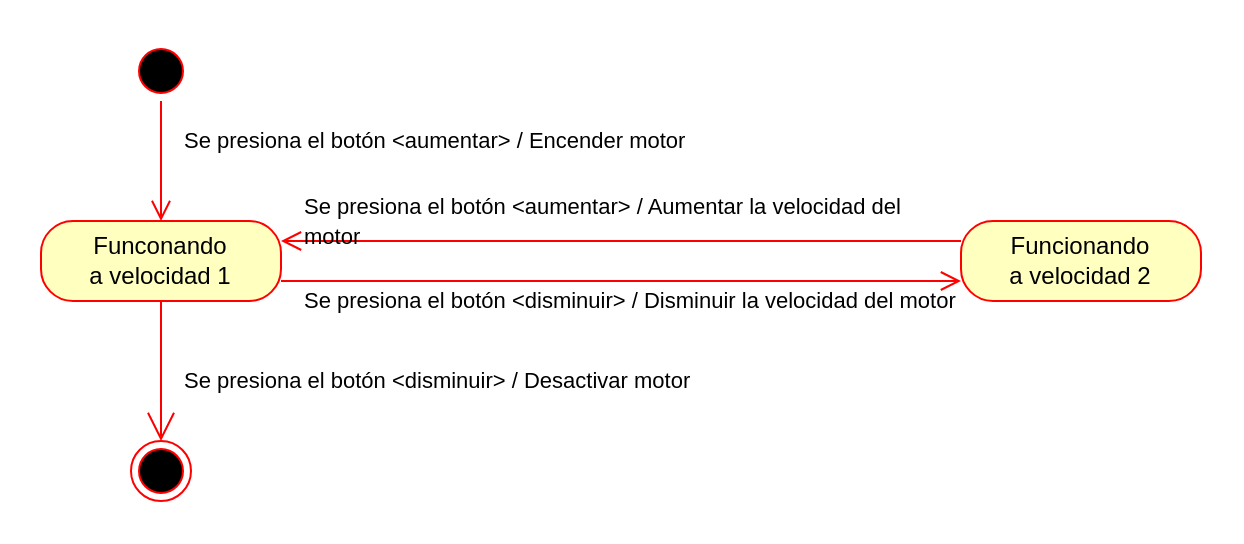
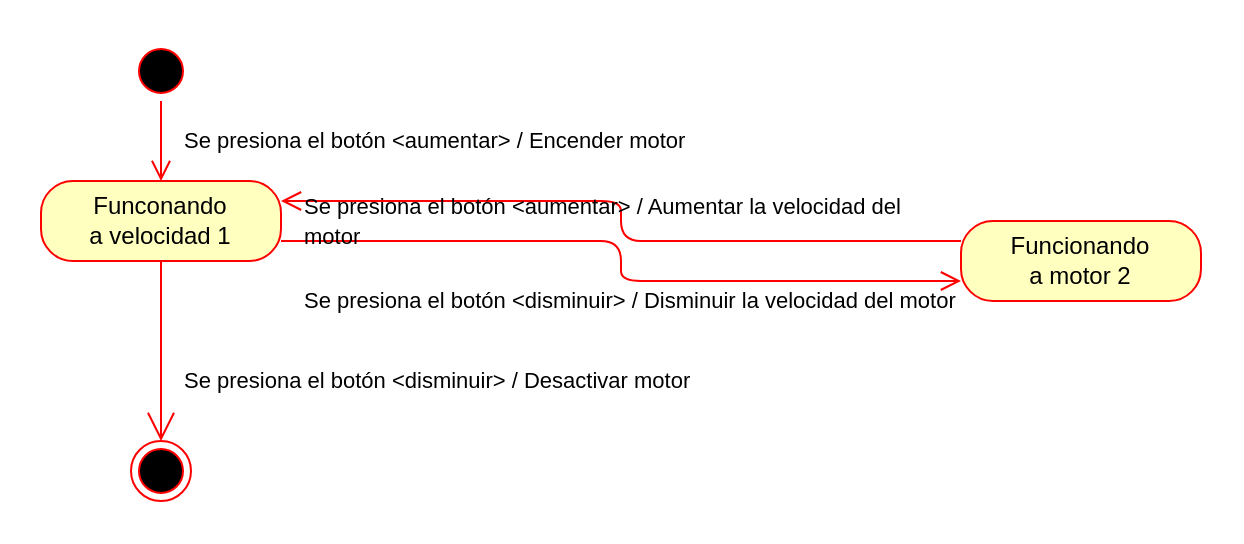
  <mxCell id="0" />
  <mxCell id="1" parent="0" />
  <mxCell id="2" value="" style="ellipse;html=1;shape=startState;fillColor=#000000;strokeColor=#ff0000;" vertex="1" parent="1"><mxGeometry x="65" y="20" width="30" height="30" as="geometry" /></mxCell>
  <mxCell id="3" value="" style="edgeStyle=orthogonalEdgeStyle;html=1;verticalAlign=bottom;endArrow=open;endSize=8;strokeColor=#ff0000;" edge="1" source="2" parent="1" target="4"><mxGeometry relative="1" as="geometry"><mxPoint x="235" y="110" as="targetPoint" /></mxGeometry></mxCell>
- <mxCell id="4" value="&lt;div&gt;Funconando&lt;/div&gt;&lt;div&gt;a velocidad 1&lt;br&gt;&lt;/div&gt;" style="rounded=1;whiteSpace=wrap;html=1;arcSize=40;fontColor=#000000;fillColor=#ffffc0;strokeColor=#ff0000;" vertex="1" parent="1"><mxGeometry x="20" y="110" width="120" height="40" as="geometry" /></mxCell>
+ <mxCell id="4" value="&lt;div&gt;Funconando&lt;/div&gt;&lt;div&gt;a velocidad 1&lt;br&gt;&lt;/div&gt;" style="rounded=1;whiteSpace=wrap;html=1;arcSize=40;fontColor=#000000;fillColor=#ffffc0;strokeColor=#ff0000;" vertex="1" parent="1"><mxGeometry x="20" y="90" width="120" height="40" as="geometry" /></mxCell>
  <mxCell id="5" value="" style="edgeStyle=orthogonalEdgeStyle;html=1;verticalAlign=bottom;endArrow=open;endSize=8;strokeColor=#ff0000;entryX=0;entryY=0.75;entryDx=0;entryDy=0;exitX=1;exitY=0.75;exitDx=0;exitDy=0;" edge="1" source="4" parent="1" target="7"><mxGeometry relative="1" as="geometry"><mxPoint x="235" y="210" as="targetPoint" /></mxGeometry></mxCell>
  <mxCell id="6" value="&lt;font style=&quot;font-size: 11px&quot;&gt;Se presiona el botón &amp;lt;aumentar&amp;gt; / Encender motor&lt;/font&gt;" style="text;html=1;strokeColor=none;fillColor=none;align=left;verticalAlign=middle;whiteSpace=wrap;rounded=0;" vertex="1" parent="1"><mxGeometry x="90" y="60" width="330" height="20" as="geometry" /></mxCell>
- <mxCell id="7" value="&lt;div&gt;Funcionando&lt;/div&gt;&lt;div&gt;a velocidad 2&lt;br&gt;&lt;/div&gt;" style="rounded=1;whiteSpace=wrap;html=1;arcSize=40;fontColor=#000000;fillColor=#ffffc0;strokeColor=#ff0000;" vertex="1" parent="1"><mxGeometry x="480" y="110" width="120" height="40" as="geometry" /></mxCell>
+ <mxCell id="7" value="&lt;div&gt;Funcionando&lt;/div&gt;&lt;div&gt;a motor 2&lt;br&gt;&lt;/div&gt;" style="rounded=1;whiteSpace=wrap;html=1;arcSize=40;fontColor=#000000;fillColor=#ffffc0;strokeColor=#ff0000;" vertex="1" parent="1"><mxGeometry x="480" y="110" width="120" height="40" as="geometry" /></mxCell>
  <mxCell id="8" value="" style="edgeStyle=orthogonalEdgeStyle;html=1;verticalAlign=bottom;endArrow=open;endSize=8;strokeColor=#ff0000;entryX=1;entryY=0.25;entryDx=0;entryDy=0;exitX=0;exitY=0.25;exitDx=0;exitDy=0;" edge="1" source="7" parent="1" target="4"><mxGeometry relative="1" as="geometry"><mxPoint x="540" y="210" as="targetPoint" /></mxGeometry></mxCell>
  <mxCell id="9" value="&lt;font style=&quot;font-size: 11px&quot;&gt;Se presiona el botón &amp;lt;aumentar&amp;gt; / Aumentar la velocidad del motor&lt;/font&gt;" style="text;html=1;strokeColor=none;fillColor=none;align=left;verticalAlign=middle;whiteSpace=wrap;rounded=0;" vertex="1" parent="1"><mxGeometry x="150" y="100" width="330" height="20" as="geometry" /></mxCell>
  <mxCell id="10" value="&lt;font style=&quot;font-size: 11px&quot;&gt;Se presiona el botón &amp;lt;disminuir&amp;gt; / Disminuir la velocidad del motor&lt;/font&gt;" style="text;html=1;strokeColor=none;fillColor=none;align=left;verticalAlign=middle;whiteSpace=wrap;rounded=0;" vertex="1" parent="1"><mxGeometry x="150" y="140" width="330" height="20" as="geometry" /></mxCell>
  <mxCell id="11" value="" style="endArrow=open;endFill=1;endSize=12;html=1;exitX=0.5;exitY=1;exitDx=0;exitDy=0;fillColor=#e51400;strokeColor=#FC0000;" edge="1" parent="1" source="4"><mxGeometry width="160" relative="1" as="geometry"><mxPoint x="210" y="250" as="sourcePoint" /><mxPoint x="80" y="220" as="targetPoint" /></mxGeometry></mxCell>
  <mxCell id="12" value="" style="ellipse;html=1;shape=endState;fillColor=#000000;strokeColor=#ff0000;" vertex="1" parent="1"><mxGeometry x="65" y="220" width="30" height="30" as="geometry" /></mxCell>
  <mxCell id="13" value="&lt;font style=&quot;font-size: 11px&quot;&gt;Se presiona el botón &amp;lt;disminuir&amp;gt; / Desactivar motor&lt;/font&gt;" style="text;html=1;strokeColor=none;fillColor=none;align=left;verticalAlign=middle;whiteSpace=wrap;rounded=0;" vertex="1" parent="1"><mxGeometry x="90" y="180" width="330" height="20" as="geometry" /></mxCell>
